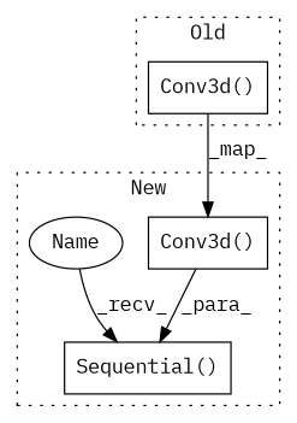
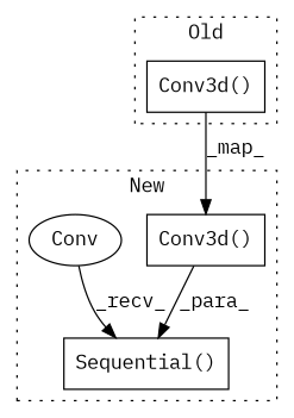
  digraph {
    fontname="IBM Plex Mono"
    node [a=75 l="10,15" shape=box fontname="IBM Plex Mono"]
    edge [fontname="IBM Plex Mono"]
    n1 [label="Conv3d()" s="2224,2251"]
    n2 [l="27,10" label="Sequential()" s="2163,2266"]
-   n3 [a=87 l=2 label=Name s=2163 shape=ellipse]
+   n3 [a=87 l=2 label=Conv s=2163 shape=ellipse]
    n4 [label="Conv3d()" s="2163,2190"]
    subgraph cluster_1 {
      label=New
      style=dotted
      n1
      n2
      n3
    }
    subgraph cluster_2 {
      label=Old
      style=dotted
      n4
    }
    n1 -> n2 [label=_para_]
    n3 -> n2 [label=_recv_]
    n4 -> n1 [label=_map_]
  }
